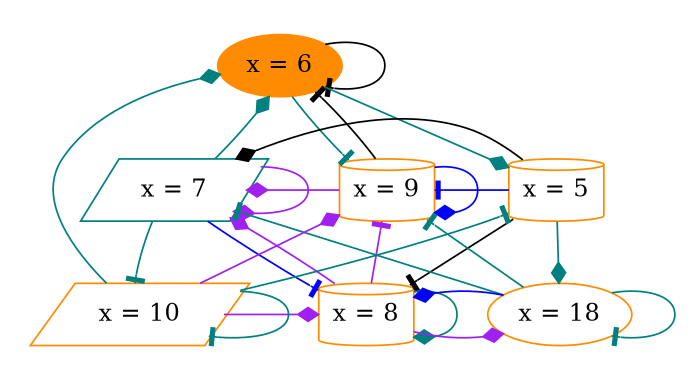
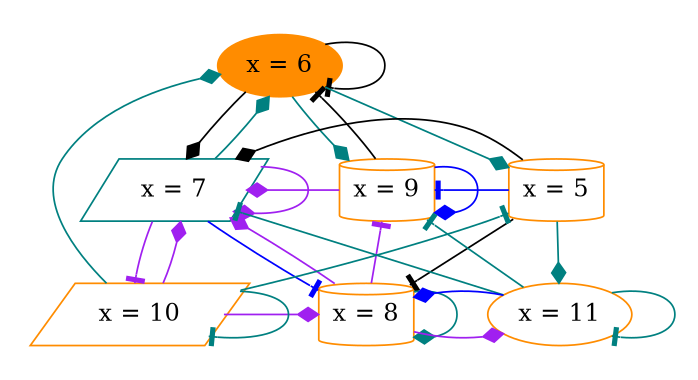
  strict digraph {
    nodesep=0.35
    node [color=darkorange shape=cylinder]
    edge [arrowhead=diamond color=teal fontcolor=black]
    n1 [label="x = 6" shape=ellipse style=filled]
    n2 [label="x = 5"]
    n3 [color=teal label="x = 7" shape=parallelogram]
    n4 [label="x = 9"]
    n5 [label="x = 8"]
-   n6 [label="x = 18" shape=ellipse]
+   n6 [label="x = 11" shape=ellipse]
    n7 [label="x = 10" shape=parallelogram]
    subgraph cluster_1 {
      color=white
      subgraph sub_2 {
        color=white
        rank=same
        n1
      }
      subgraph sub_3 {
        color=white
        rank=same
        n2
        n3
        n4
      }
      subgraph sub_4 {
        color=white
        rank=same
        n5
        n6
        n7
      }
    }
    n1 -> n1 [arrowhead=tee color=black]
    n1 -> n2
-   n1 -> n4 [arrowhead=tee]
+   n1 -> n3 [color=black]
+   n1 -> n4
    n2 -> n3 [color=black]
    n2 -> n4 [arrowhead=tee color=blue]
    n2 -> n5 [arrowhead=tee color=black]
    n2 -> n6
    n3 -> n1
    n3 -> n3 [color=purple]
    n3 -> n5 [arrowhead=tee color=blue]
-   n3 -> n7 [arrowhead=tee]
+   n3 -> n7 [arrowhead=tee color=purple]
    n4 -> n1 [arrowhead=tee color=black]
    n4 -> n3 [color=purple]
    n4 -> n4 [color=blue]
    n5 -> n3 [color=purple]
    n5 -> n4 [arrowhead=tee color=purple]
    n5 -> n5
    n5 -> n6 [color=purple]
    n6 -> n3 [arrowhead=tee]
    n6 -> n4 [arrowhead=tee]
    n6 -> n5 [color=blue]
    n6 -> n6 [arrowhead=tee]
    n7 -> n1
    n7 -> n2 [arrowhead=tee]
-   n7 -> n4 [color=purple]
+   n7 -> n3 [color=purple]
    n7 -> n5 [color=purple]
    n7 -> n7 [arrowhead=tee]
  }
